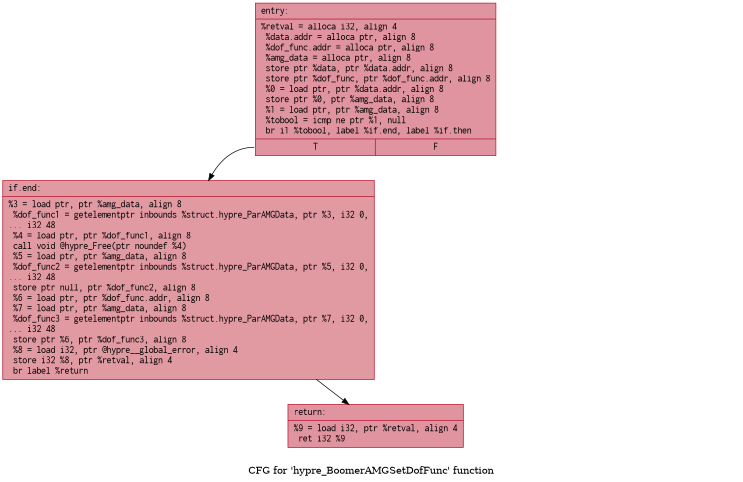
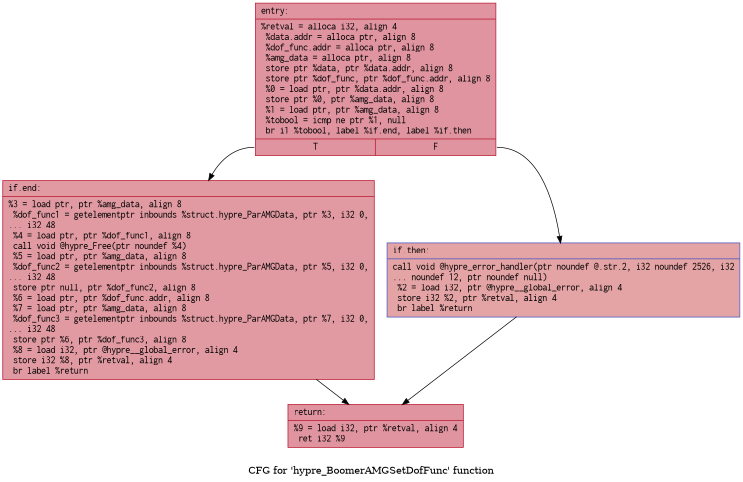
  digraph {
    label="CFG for 'hypre_BoomerAMGSetDofFunc' function"
    node [color="#b70d28ff" fillcolor="#b70d2870" fontname=Courier shape=record style=filled]
    n1 [label="{entry:\l|  %retval = alloca i32, align 4\l  %data.addr = alloca ptr, align 8\l  %dof_func.addr = alloca ptr, align 8\l  %amg_data = alloca ptr, align 8\l  store ptr %data, ptr %data.addr, align 8\l  store ptr %dof_func, ptr %dof_func.addr, align 8\l  %0 = load ptr, ptr %data.addr, align 8\l  store ptr %0, ptr %amg_data, align 8\l  %1 = load ptr, ptr %amg_data, align 8\l  %tobool = icmp ne ptr %1, null\l  br i1 %tobool, label %if.end, label %if.then\l|{<s0>T|<s1>F}}"]
    n2 [fillcolor="#bb1b2c70" label="{if.end:\l|  %3 = load ptr, ptr %amg_data, align 8\l  %dof_func1 = getelementptr inbounds %struct.hypre_ParAMGData, ptr %3, i32 0,\l... i32 48\l  %4 = load ptr, ptr %dof_func1, align 8\l  call void @hypre_Free(ptr noundef %4)\l  %5 = load ptr, ptr %amg_data, align 8\l  %dof_func2 = getelementptr inbounds %struct.hypre_ParAMGData, ptr %5, i32 0,\l... i32 48\l  store ptr null, ptr %dof_func2, align 8\l  %6 = load ptr, ptr %dof_func.addr, align 8\l  %7 = load ptr, ptr %amg_data, align 8\l  %dof_func3 = getelementptr inbounds %struct.hypre_ParAMGData, ptr %7, i32 0,\l... i32 48\l  store ptr %6, ptr %dof_func3, align 8\l  %8 = load i32, ptr @hypre__global_error, align 4\l  store i32 %8, ptr %retval, align 4\l  br label %return\l}"]
+   n3 [color="#3d50c3ff" fillcolor="#c32e3170" label="{if.then:\l|  call void @hypre_error_handler(ptr noundef @.str.2, i32 noundef 2526, i32\l... noundef 12, ptr noundef null)\l  %2 = load i32, ptr @hypre__global_error, align 4\l  store i32 %2, ptr %retval, align 4\l  br label %return\l}"]
    n4 [label="{return:\l|  %9 = load i32, ptr %retval, align 4\l  ret i32 %9\l}"]
    n1 -> n2 [tailport=s0]
+   n1 -> n3 [tailport=s1]
    n2 -> n4
+   n3 -> n4
  }
